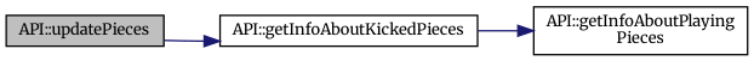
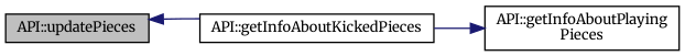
  digraph {
    fontname=Merriweather
    rankdir=LR
    node [color=black fillcolor=white fontname=Merriweather fontsize=10 shape=record style=filled]
    edge [color=midnightblue fontname=Merriweather fontsize=10 labelfontname=Helvetica labelfontsize=10 style=solid]
    n1 [fillcolor=grey75 fontcolor=black height=0.2 label="API::updatePieces" width=0.4]
    n2 [height=0.2 label="API::getInfoAboutKickedPieces" width=0.4]
    n3 [height=0.2 label="API::getInfoAboutPlaying\lPieces" width=0.4]
-   n1 -> n2
+   n2 -> n1
    n2 -> n3
  }
